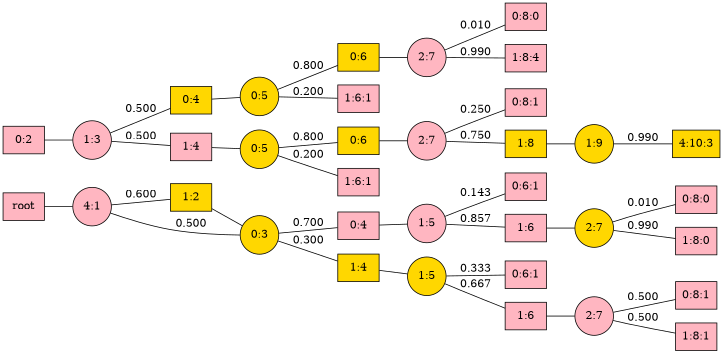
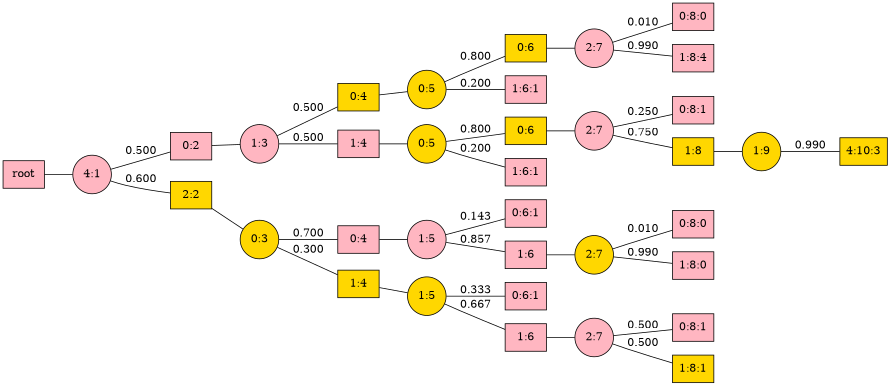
  graph {
    rankdir=LR
    splines=true
    node [fillcolor=lightpink shape=box style=filled]
    edge [labelangle=110]
    n1 [label=root]
    n2 [label="4:1" shape=circle]
    n3 [label="0:2"]
-   n4 [fillcolor=gold label="1:2"]
+   n4 [fillcolor=gold label="2:2"]
    n5 [label="1:3" shape=circle]
    n6 [fillcolor=gold label="0:3" shape=circle]
    n7 [fillcolor=gold label="0:4"]
    n8 [label="1:4"]
    n9 [fillcolor=gold label="0:5" shape=circle]
    n10 [fillcolor=gold label="0:5" shape=circle]
    n11 [fillcolor=gold label="0:6"]
    n12 [label="1:6:1"]
    n13 [label="2:7" shape=circle]
    n14 [label="0:8:0"]
    n15 [label="1:8:4"]
    n16 [fillcolor=gold label="0:6"]
    n17 [label="1:6:1"]
    n18 [label="2:7" shape=circle]
    n19 [label="0:8:1"]
    n20 [fillcolor=gold label="1:8"]
    n21 [fillcolor=gold label="1:9" shape=circle]
    n22 [fillcolor=gold label="4:10:3"]
    n23 [label="0:4"]
    n24 [fillcolor=gold label="1:4"]
    n25 [label="1:5" shape=circle]
    n26 [fillcolor=gold label="1:5" shape=circle]
    n27 [label="0:6:1"]
    n28 [label="1:6"]
    n29 [fillcolor=gold label="2:7" shape=circle]
    n30 [label="0:8:0"]
    n31 [label="1:8:0"]
    n32 [label="0:6:1"]
    n33 [label="1:6"]
    n34 [label="2:7" shape=circle]
    n35 [label="0:8:1"]
-   n36 [label="1:8:1"]
+   n36 [fillcolor=gold label="1:8:1"]
    n1 -- n2 [labelangle=""]
-   n2 -- n6 [label=0.500]
+   n2 -- n3 [label=0.500]
    n2 -- n4 [label=0.600]
    n3 -- n5 [labelangle=""]
    n4 -- n6 [labelangle=""]
    n5 -- n7 [label=0.500]
    n5 -- n8 [label=0.500]
    n6 -- n23 [label=0.700]
    n6 -- n24 [label=0.300]
    n7 -- n9 [labelangle=""]
    n8 -- n10 [labelangle=""]
    n9 -- n11 [label=0.800]
    n9 -- n12 [label=0.200]
    n10 -- n16 [label=0.800]
    n10 -- n17 [label=0.200]
    n11 -- n13 [labelangle=""]
    n13 -- n14 [label=0.010]
    n13 -- n15 [label=0.990]
    n16 -- n18 [labelangle=""]
    n18 -- n19 [label=0.250]
    n18 -- n20 [label=0.750]
    n20 -- n21 [labelangle=""]
    n21 -- n22 [label=0.990]
    n23 -- n25 [labelangle=""]
    n24 -- n26 [labelangle=""]
    n25 -- n27 [label=0.143]
    n25 -- n28 [label=0.857]
    n26 -- n32 [label=0.333]
    n26 -- n33 [label=0.667]
    n28 -- n29 [labelangle=""]
    n29 -- n30 [label=0.010]
    n29 -- n31 [label=0.990]
    n33 -- n34 [labelangle=""]
    n34 -- n35 [label=0.500]
    n34 -- n36 [label=0.500]
  }
